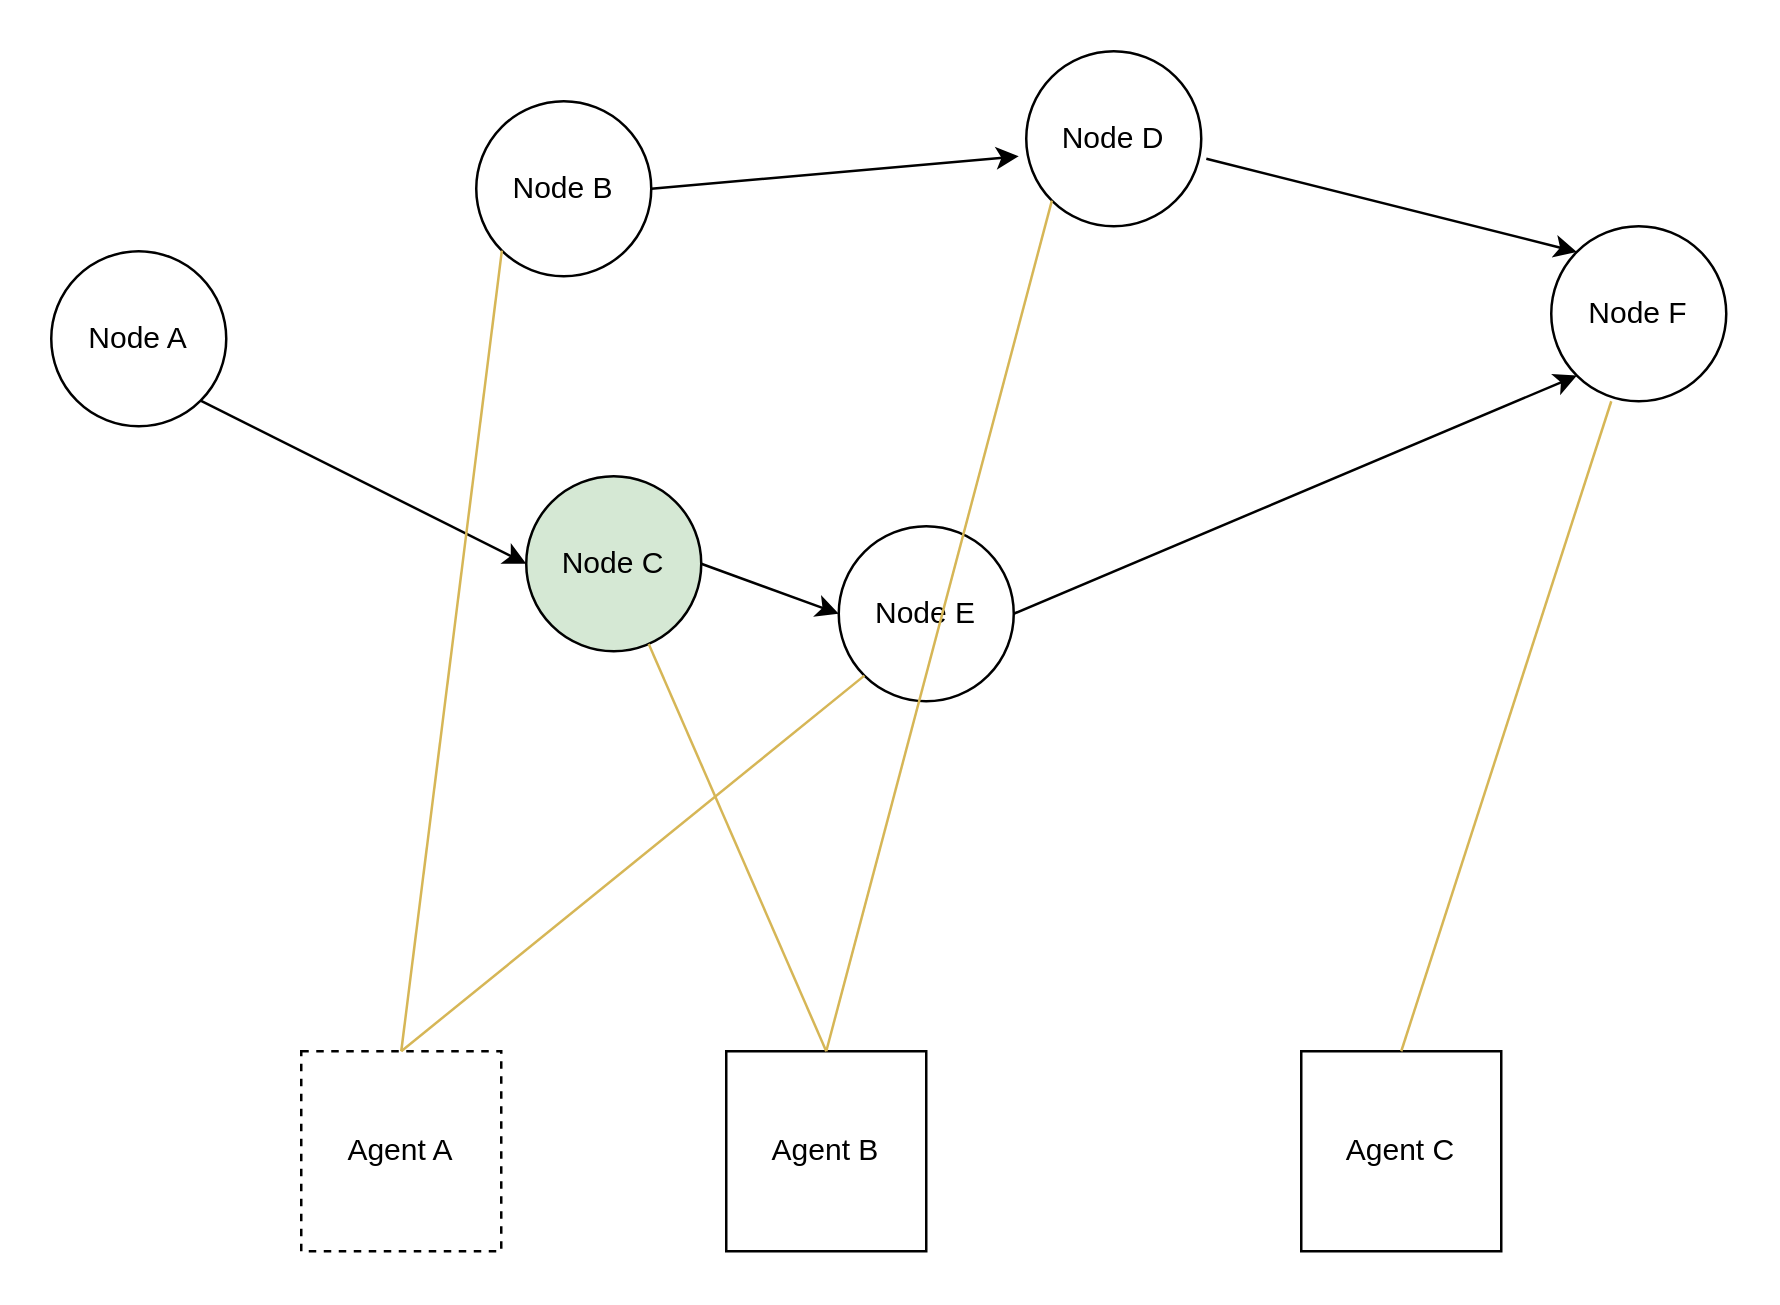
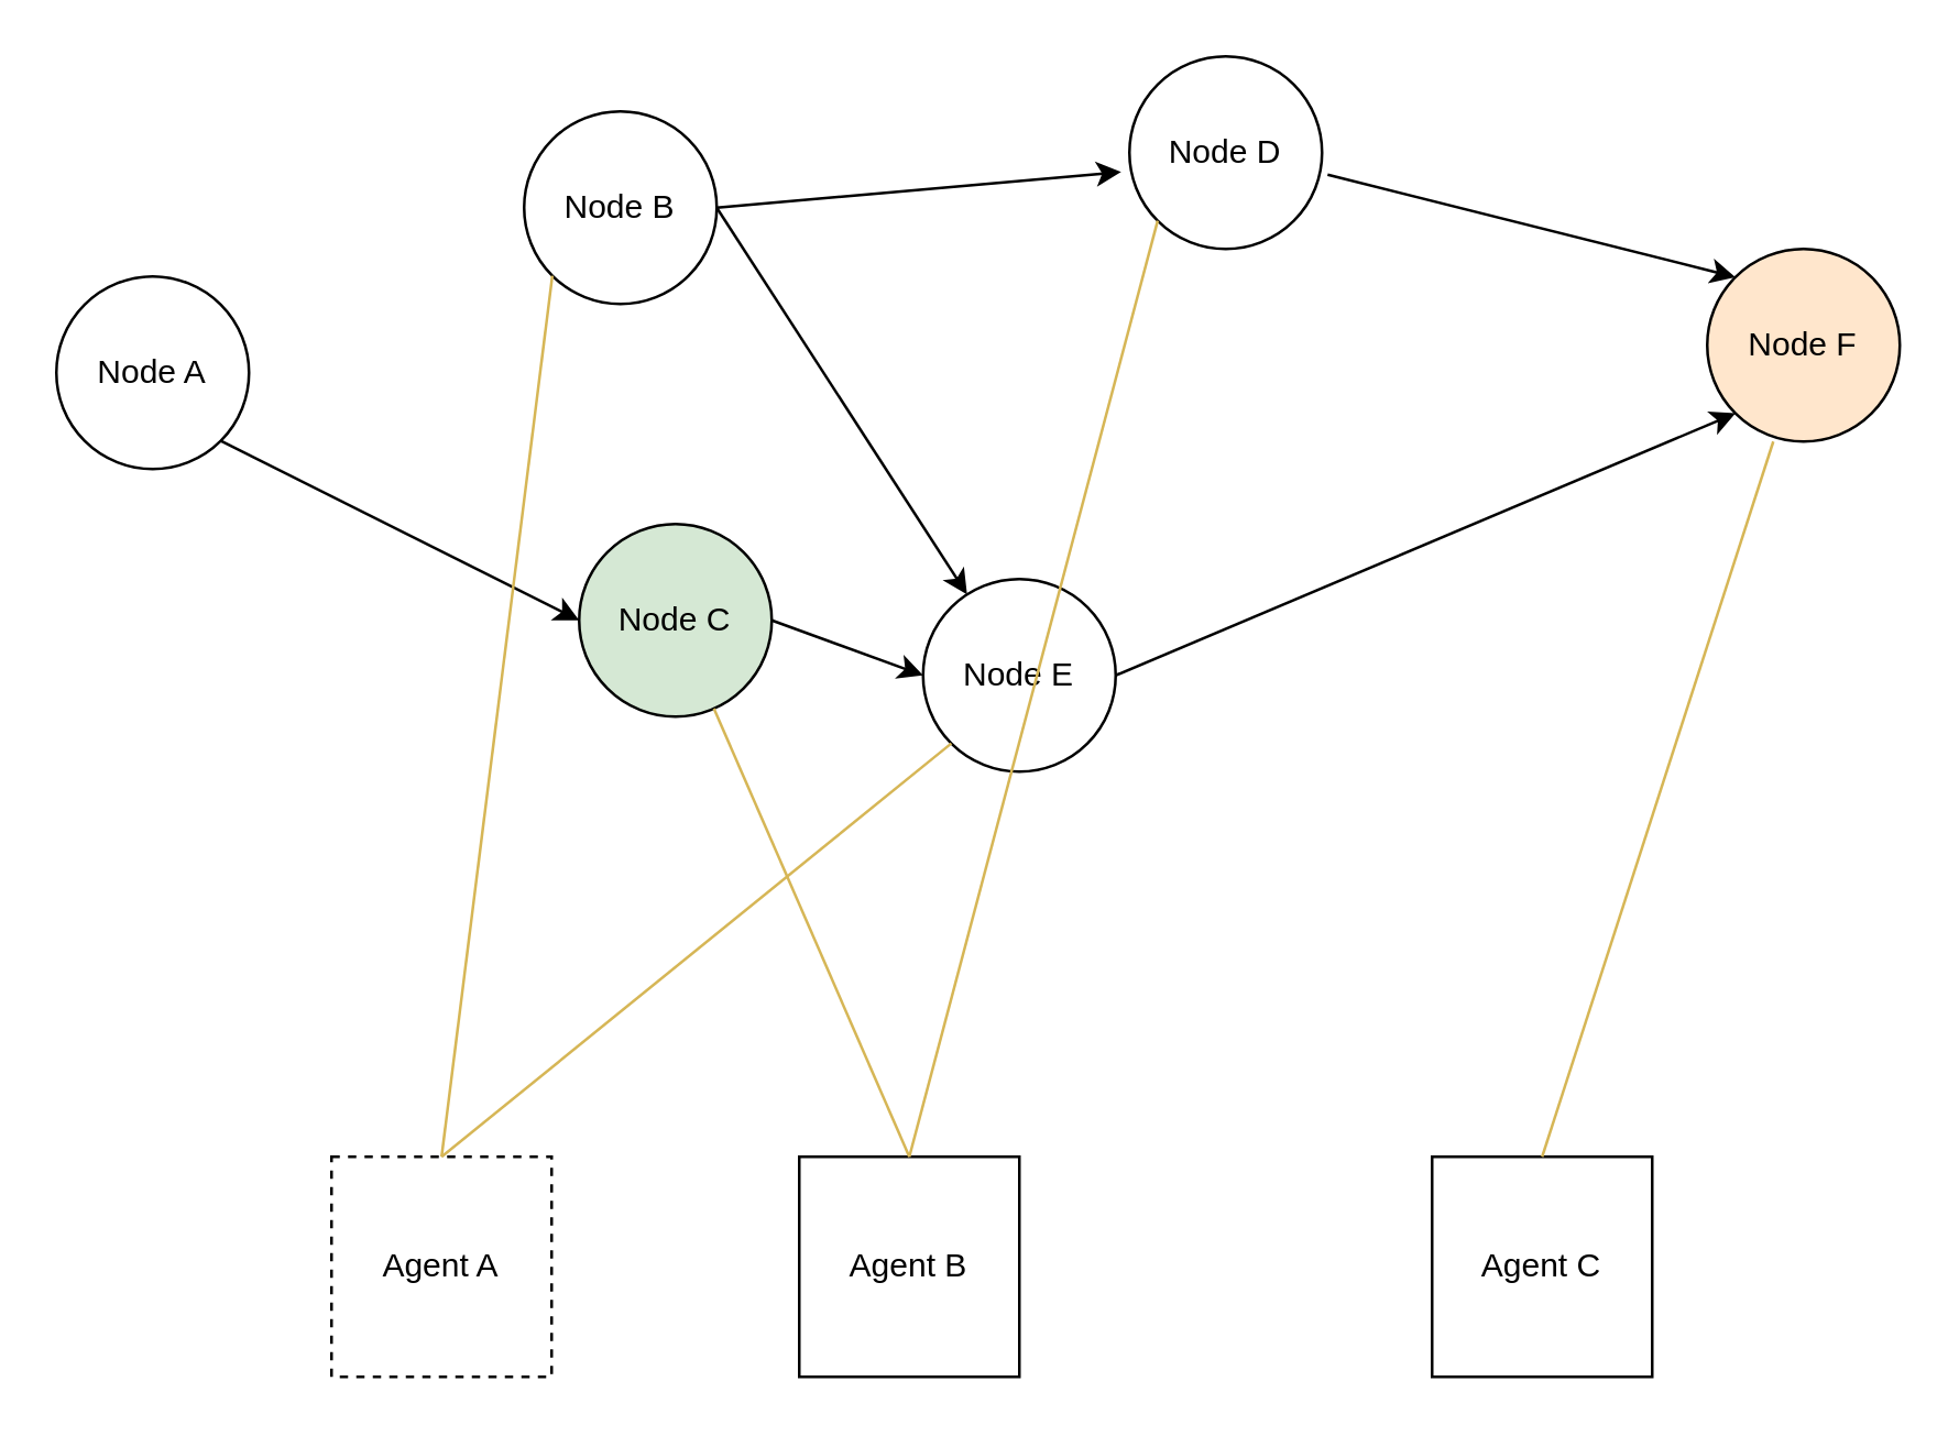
  <mxCell id="0" />
  <mxCell id="1" parent="0" />
  <mxCell id="2" value="Node A" style="ellipse;whiteSpace=wrap;html=1;" vertex="1" parent="1"><mxGeometry y="100" width="70" height="70" as="geometry" x="20" /></mxCell>
  <mxCell id="3" value="Node B" style="ellipse;whiteSpace=wrap;html=1;" vertex="1" parent="1"><mxGeometry x="190" y="40" width="70" height="70" as="geometry" /></mxCell>
  <mxCell id="4" value="Node C" style="ellipse;whiteSpace=wrap;html=1;fillColor=#d5e8d4;" vertex="1" parent="1"><mxGeometry x="210" y="190" width="70" height="70" as="geometry" /></mxCell>
  <mxCell id="5" value="Node D" style="ellipse;whiteSpace=wrap;html=1;" vertex="1" parent="1"><mxGeometry x="410" y="20" width="70" height="70" as="geometry" /></mxCell>
  <mxCell id="6" value="Node E" style="ellipse;whiteSpace=wrap;html=1;" vertex="1" parent="1"><mxGeometry x="335" y="210" width="70" height="70" as="geometry" /></mxCell>
- <mxCell id="7" value="Node F" style="ellipse;whiteSpace=wrap;html=1;" vertex="1" parent="1"><mxGeometry x="620" y="90" width="70" height="70" as="geometry" /></mxCell>
+ <mxCell id="7" value="Node F" style="ellipse;whiteSpace=wrap;html=1;fillColor=#ffe6cc;" vertex="1" parent="1"><mxGeometry x="620" y="90" width="70" height="70" as="geometry" /></mxCell>
  <mxCell id="8" value="" style="endArrow=classic;html=1;rounded=0;entryX=0;entryY=0.5;entryDx=0;entryDy=0;exitX=1;exitY=1;exitDx=0;exitDy=0;" edge="1" parent="1" source="2" target="4"><mxGeometry width="50" height="50" relative="1" as="geometry"><mxPoint x="100" y="150" as="sourcePoint" /><mxPoint x="460" y="260" as="targetPoint" /></mxGeometry></mxCell>
  <mxCell id="9" value="" style="endArrow=classic;html=1;rounded=0;entryX=-0.043;entryY=0.6;entryDx=0;entryDy=0;entryPerimeter=0;exitX=1;exitY=0.5;exitDx=0;exitDy=0;" edge="1" parent="1" source="3" target="5"><mxGeometry width="50" height="50" relative="1" as="geometry"><mxPoint x="290" y="110" as="sourcePoint" /><mxPoint x="340" y="60" as="targetPoint" /></mxGeometry></mxCell>
  <mxCell id="10" value="" style="endArrow=classic;html=1;rounded=0;exitX=1;exitY=0.5;exitDx=0;exitDy=0;entryX=0;entryY=1;entryDx=0;entryDy=0;" edge="1" parent="1" source="6" target="7"><mxGeometry width="50" height="50" relative="1" as="geometry"><mxPoint x="530" y="290" as="sourcePoint" /><mxPoint x="580" y="240" as="targetPoint" /></mxGeometry></mxCell>
  <mxCell id="11" value="" style="endArrow=classic;html=1;rounded=0;exitX=1.029;exitY=0.614;exitDx=0;exitDy=0;entryX=0;entryY=0;entryDx=0;entryDy=0;exitPerimeter=0;" edge="1" parent="1" source="5" target="7"><mxGeometry width="50" height="50" relative="1" as="geometry"><mxPoint x="479.999" y="70.001" as="sourcePoint" /><mxPoint x="481.25" y="139.75" as="targetPoint" /></mxGeometry></mxCell>
  <mxCell id="12" value="" style="endArrow=classic;html=1;rounded=0;exitX=1;exitY=0.5;exitDx=0;exitDy=0;entryX=0;entryY=0.5;entryDx=0;entryDy=0;" edge="1" parent="1" source="4" target="6"><mxGeometry width="50" height="50" relative="1" as="geometry"><mxPoint x="410" y="310" as="sourcePoint" /><mxPoint x="350" y="120" as="targetPoint" /></mxGeometry></mxCell>
+ <mxCell id="13" value="" style="endArrow=classic;html=1;rounded=0;exitX=1;exitY=0.5;exitDx=0;exitDy=0;" edge="1" parent="1" source="3" target="6"><mxGeometry width="50" height="50" relative="1" as="geometry"><mxPoint x="410" y="310" as="sourcePoint" /><mxPoint x="460" y="260" as="targetPoint" /></mxGeometry></mxCell>
  <mxCell id="14" value="Agent A" style="whiteSpace=wrap;html=1;aspect=fixed;dashed=1;" vertex="1" parent="1"><mxGeometry x="120" y="420" width="80" height="80" as="geometry" /></mxCell>
  <mxCell id="15" value="Agent C" style="whiteSpace=wrap;html=1;aspect=fixed;" vertex="1" parent="1"><mxGeometry x="520" y="420" width="80" height="80" as="geometry" /></mxCell>
  <mxCell id="16" value="Agent B" style="whiteSpace=wrap;html=1;aspect=fixed;" vertex="1" parent="1"><mxGeometry x="290" y="420" width="80" height="80" as="geometry" /></mxCell>
  <mxCell id="17" value="" style="endArrow=none;html=1;rounded=0;exitX=0.5;exitY=0;exitDx=0;exitDy=0;entryX=0;entryY=1;entryDx=0;entryDy=0;fillColor=#fff2cc;strokeColor=#d6b656;" edge="1" parent="1" source="14" target="3"><mxGeometry width="50" height="50" relative="1" as="geometry"><mxPoint x="410" y="360" as="sourcePoint" /><mxPoint x="460" y="310" as="targetPoint" /></mxGeometry></mxCell>
  <mxCell id="18" value="" style="endArrow=none;html=1;rounded=0;exitX=0.5;exitY=0;exitDx=0;exitDy=0;entryX=0;entryY=1;entryDx=0;entryDy=0;fillColor=#fff2cc;strokeColor=#d6b656;" edge="1" parent="1" source="16" target="5"><mxGeometry width="50" height="50" relative="1" as="geometry"><mxPoint x="410" y="300" as="sourcePoint" /><mxPoint x="460" y="250" as="targetPoint" /></mxGeometry></mxCell>
  <mxCell id="19" value="" style="endArrow=none;html=1;rounded=0;entryX=0;entryY=1;entryDx=0;entryDy=0;exitX=0.5;exitY=0;exitDx=0;exitDy=0;fillColor=#fff2cc;strokeColor=#d6b656;" edge="1" parent="1" source="14" target="6"><mxGeometry width="50" height="50" relative="1" as="geometry"><mxPoint x="160" y="390" as="sourcePoint" /><mxPoint x="460" y="250" as="targetPoint" /></mxGeometry></mxCell>
  <mxCell id="20" value="" style="endArrow=none;html=1;rounded=0;fillColor=#fff2cc;strokeColor=#d6b656;" edge="1" parent="1" target="4"><mxGeometry width="50" height="50" relative="1" as="geometry"><mxPoint x="330" y="420" as="sourcePoint" /><mxPoint x="460" y="250" as="targetPoint" /></mxGeometry></mxCell>
  <mxCell id="21" value="" style="endArrow=none;html=1;rounded=0;exitX=0.5;exitY=0;exitDx=0;exitDy=0;entryX=0.343;entryY=1;entryDx=0;entryDy=0;entryPerimeter=0;fillColor=#fff2cc;strokeColor=#d6b656;" edge="1" parent="1" source="15" target="7"><mxGeometry width="50" height="50" relative="1" as="geometry"><mxPoint x="410" y="300" as="sourcePoint" /><mxPoint x="460" y="250" as="targetPoint" /></mxGeometry></mxCell>
